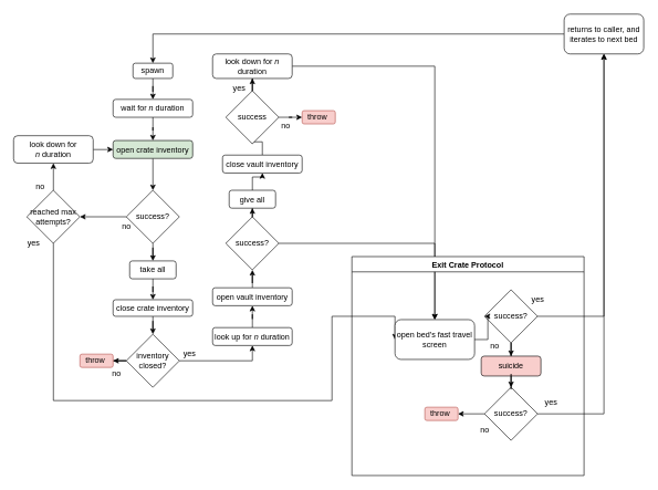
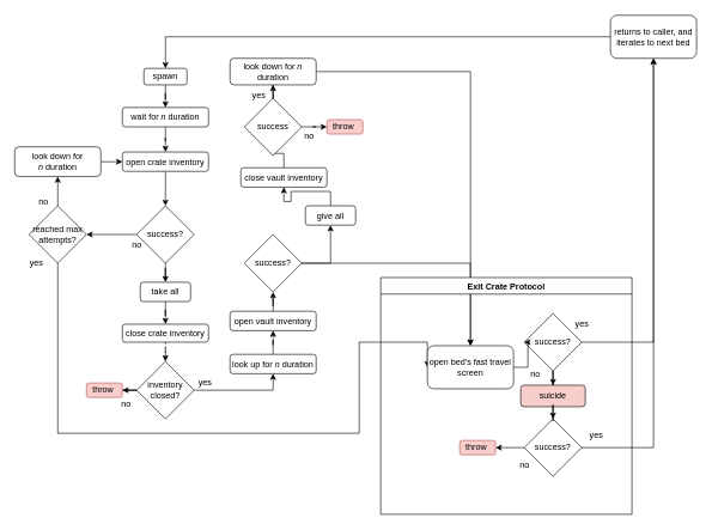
  <mxCell id="0" />
  <mxCell id="1" parent="0" />
  <mxCell id="2" style="edgeStyle=orthogonalEdgeStyle;rounded=0;orthogonalLoop=1;jettySize=auto;html=1;entryX=0.5;entryY=0;entryDx=0;entryDy=0;" parent="1" source="3" target="5" edge="1"><mxGeometry relative="1" as="geometry" /></mxCell>
  <mxCell id="3" value="spawn" style="rounded=1;whiteSpace=wrap;html=1;" parent="1" vertex="1"><mxGeometry x="200" y="94.5" width="60" height="23" as="geometry" /></mxCell>
  <mxCell id="4" style="edgeStyle=orthogonalEdgeStyle;rounded=0;orthogonalLoop=1;jettySize=auto;html=1;entryX=0.5;entryY=0;entryDx=0;entryDy=0;" parent="1" source="5" target="7" edge="1"><mxGeometry relative="1" as="geometry" /></mxCell>
  <mxCell id="5" value="wait for&amp;nbsp;&lt;i&gt;n &lt;/i&gt;duration" style="rounded=1;whiteSpace=wrap;html=1;" parent="1" vertex="1"><mxGeometry x="170" y="149" width="120" height="27" as="geometry" /></mxCell>
  <mxCell id="6" style="edgeStyle=orthogonalEdgeStyle;rounded=0;orthogonalLoop=1;jettySize=auto;html=1;entryX=0.5;entryY=0;entryDx=0;entryDy=0;" parent="1" source="7" target="10" edge="1"><mxGeometry relative="1" as="geometry" /></mxCell>
- <mxCell id="7" value="open crate inventory" style="rounded=1;whiteSpace=wrap;html=1;fillColor=#d5e8d4;" parent="1" vertex="1"><mxGeometry x="170" y="211" width="120" height="27" as="geometry" /></mxCell>
+ <mxCell id="7" value="open crate inventory" style="rounded=1;whiteSpace=wrap;html=1;" parent="1" vertex="1"><mxGeometry x="170" y="211" width="120" height="27" as="geometry" /></mxCell>
  <mxCell id="8" style="edgeStyle=orthogonalEdgeStyle;rounded=0;orthogonalLoop=1;jettySize=auto;html=1;entryX=1;entryY=0.5;entryDx=0;entryDy=0;" parent="1" source="10" target="15" edge="1"><mxGeometry relative="1" as="geometry" /></mxCell>
  <mxCell id="9" style="edgeStyle=orthogonalEdgeStyle;rounded=0;orthogonalLoop=1;jettySize=auto;html=1;entryX=0.5;entryY=0;entryDx=0;entryDy=0;" parent="1" source="10" target="20" edge="1"><mxGeometry relative="1" as="geometry" /></mxCell>
  <mxCell id="10" value="success?" style="rhombus;whiteSpace=wrap;html=1;" parent="1" vertex="1"><mxGeometry x="190" y="286" width="80" height="80" as="geometry" /></mxCell>
  <mxCell id="11" style="edgeStyle=orthogonalEdgeStyle;rounded=0;orthogonalLoop=1;jettySize=auto;html=1;entryX=0;entryY=0.5;entryDx=0;entryDy=0;" parent="1" source="12" target="7" edge="1"><mxGeometry relative="1" as="geometry" /></mxCell>
  <mxCell id="12" value="look down for &lt;i&gt;n&lt;/i&gt;&amp;nbsp;duration" style="rounded=1;whiteSpace=wrap;html=1;" parent="1" vertex="1"><mxGeometry x="20" y="203.75" width="120" height="41.5" as="geometry" /></mxCell>
  <mxCell id="13" style="edgeStyle=orthogonalEdgeStyle;rounded=0;orthogonalLoop=1;jettySize=auto;html=1;entryX=0.5;entryY=1;entryDx=0;entryDy=0;" parent="1" source="15" target="12" edge="1"><mxGeometry relative="1" as="geometry" /></mxCell>
  <mxCell id="14" style="edgeStyle=orthogonalEdgeStyle;rounded=0;orthogonalLoop=1;jettySize=auto;html=1;entryX=0;entryY=0.5;entryDx=0;entryDy=0;" parent="1" source="15" target="50" edge="1"><mxGeometry relative="1" as="geometry"><Array as="points"><mxPoint x="80" y="603" /><mxPoint x="500" y="603" /><mxPoint x="500" y="476" /></Array></mxGeometry></mxCell>
  <mxCell id="15" value="reached max attempts?" style="rhombus;whiteSpace=wrap;html=1;" parent="1" vertex="1"><mxGeometry x="40" y="286" width="80" height="80" as="geometry" /></mxCell>
  <mxCell id="16" value="yes" style="text;html=1;align=center;verticalAlign=middle;resizable=0;points=[];autosize=1;strokeColor=none;fillColor=none;" parent="1" vertex="1"><mxGeometry x="30" y="351" width="40" height="30" as="geometry" /></mxCell>
  <mxCell id="17" value="no" style="text;html=1;align=center;verticalAlign=middle;resizable=0;points=[];autosize=1;strokeColor=none;fillColor=none;" parent="1" vertex="1"><mxGeometry x="40" y="266" width="40" height="30" as="geometry" /></mxCell>
  <mxCell id="18" value="no" style="text;html=1;align=center;verticalAlign=middle;resizable=0;points=[];autosize=1;strokeColor=none;fillColor=none;" parent="1" vertex="1"><mxGeometry x="170" y="326" width="40" height="30" as="geometry" /></mxCell>
  <mxCell id="19" style="edgeStyle=orthogonalEdgeStyle;rounded=0;orthogonalLoop=1;jettySize=auto;html=1;entryX=0.5;entryY=0;entryDx=0;entryDy=0;" parent="1" source="20" target="22" edge="1"><mxGeometry relative="1" as="geometry" /></mxCell>
  <mxCell id="20" value="take all" style="rounded=1;whiteSpace=wrap;html=1;" parent="1" vertex="1"><mxGeometry x="195" y="392.5" width="70" height="27" as="geometry" /></mxCell>
- <mxCell id="21" style="edgeStyle=orthogonalEdgeStyle;rounded=0;orthogonalLoop=1;jettySize=auto;html=1;entryX=0.5;entryY=0;entryDx=0;entryDy=0;" parent="1" source="22" target="25" edge="1"><mxGeometry relative="1" as="geometry" /></mxCell>
+ <mxCell id="21" style="edgeStyle=orthogonalEdgeStyle;rounded=0;orthogonalLoop=1;jettySize=auto;html=1;entryX=0.5;entryY=0;entryDx=0;entryDy=0;dashed=1;" parent="1" source="22" target="25" edge="1"><mxGeometry relative="1" as="geometry" /></mxCell>
  <mxCell id="22" value="close crate inventory" style="rounded=1;whiteSpace=wrap;html=1;" parent="1" vertex="1"><mxGeometry x="170" y="451" width="120" height="25" as="geometry" /></mxCell>
  <mxCell id="23" style="edgeStyle=orthogonalEdgeStyle;rounded=0;orthogonalLoop=1;jettySize=auto;html=1;entryX=1;entryY=0.5;entryDx=0;entryDy=0;" parent="1" source="25" target="26" edge="1"><mxGeometry relative="1" as="geometry" /></mxCell>
  <mxCell id="24" style="edgeStyle=orthogonalEdgeStyle;rounded=0;orthogonalLoop=1;jettySize=auto;html=1;entryX=0.5;entryY=1;entryDx=0;entryDy=0;" parent="1" source="25" target="29" edge="1"><mxGeometry relative="1" as="geometry" /></mxCell>
  <mxCell id="25" value="inventory closed?" style="rhombus;whiteSpace=wrap;html=1;" parent="1" vertex="1"><mxGeometry x="190" y="503" width="80" height="80" as="geometry" /></mxCell>
  <mxCell id="26" value="throw&amp;nbsp;" style="rounded=1;whiteSpace=wrap;html=1;fillColor=#f8cecc;strokeColor=#b85450;" parent="1" vertex="1"><mxGeometry x="120" y="533" width="50" height="20" as="geometry" /></mxCell>
  <mxCell id="27" value="no" style="text;html=1;align=center;verticalAlign=middle;resizable=0;points=[];autosize=1;strokeColor=none;fillColor=none;" parent="1" vertex="1"><mxGeometry x="155" y="548" width="40" height="30" as="geometry" /></mxCell>
  <mxCell id="28" style="edgeStyle=orthogonalEdgeStyle;rounded=0;orthogonalLoop=1;jettySize=auto;html=1;entryX=0.5;entryY=1;entryDx=0;entryDy=0;" parent="1" source="29" target="32" edge="1"><mxGeometry relative="1" as="geometry" /></mxCell>
  <mxCell id="29" value="look up for &lt;i&gt;n &lt;/i&gt;duration" style="rounded=1;whiteSpace=wrap;html=1;" parent="1" vertex="1"><mxGeometry x="320" y="493" width="120" height="27" as="geometry" /></mxCell>
  <mxCell id="30" value="yes" style="text;html=1;align=center;verticalAlign=middle;resizable=0;points=[];autosize=1;strokeColor=none;fillColor=none;" parent="1" vertex="1"><mxGeometry x="265" y="518" width="40" height="30" as="geometry" /></mxCell>
  <mxCell id="31" style="edgeStyle=orthogonalEdgeStyle;rounded=0;orthogonalLoop=1;jettySize=auto;html=1;entryX=0.5;entryY=1;entryDx=0;entryDy=0;" parent="1" source="32" target="35" edge="1"><mxGeometry relative="1" as="geometry" /></mxCell>
  <mxCell id="32" value="open vault inventory" style="rounded=1;whiteSpace=wrap;html=1;" parent="1" vertex="1"><mxGeometry x="320" y="433" width="120" height="27" as="geometry" /></mxCell>
  <mxCell id="33" style="edgeStyle=orthogonalEdgeStyle;rounded=0;orthogonalLoop=1;jettySize=auto;html=1;entryX=0.5;entryY=1;entryDx=0;entryDy=0;" parent="1" source="35" target="37" edge="1"><mxGeometry relative="1" as="geometry"><mxPoint x="380" y="456" as="targetPoint" /></mxGeometry></mxCell>
  <mxCell id="34" style="edgeStyle=orthogonalEdgeStyle;rounded=0;orthogonalLoop=1;jettySize=auto;html=1;entryX=0.5;entryY=0;entryDx=0;entryDy=0;" parent="1" source="35" target="50" edge="1"><mxGeometry relative="1" as="geometry" /></mxCell>
  <mxCell id="35" value="success?" style="rhombus;whiteSpace=wrap;html=1;" parent="1" vertex="1"><mxGeometry x="340" y="326" width="80" height="80" as="geometry" /></mxCell>
  <mxCell id="36" style="edgeStyle=orthogonalEdgeStyle;rounded=0;orthogonalLoop=1;jettySize=auto;html=1;entryX=0.5;entryY=1;entryDx=0;entryDy=0;" parent="1" source="37" target="39" edge="1"><mxGeometry relative="1" as="geometry" /></mxCell>
- <mxCell id="37" value="give all" style="rounded=1;whiteSpace=wrap;html=1;" parent="1" vertex="1"><mxGeometry x="345" y="286" width="70" height="27" as="geometry" /></mxCell>
+ <mxCell id="37" value="give all" style="rounded=1;whiteSpace=wrap;html=1;" parent="1" vertex="1"><mxGeometry x="425" y="286" width="70" height="27" as="geometry" /></mxCell>
  <mxCell id="38" style="edgeStyle=orthogonalEdgeStyle;rounded=0;orthogonalLoop=1;jettySize=auto;html=1;entryX=0.5;entryY=1;entryDx=0;entryDy=0;" parent="1" source="39" target="42" edge="1"><mxGeometry relative="1" as="geometry" /></mxCell>
  <mxCell id="39" value="close vault inventory" style="rounded=1;whiteSpace=wrap;html=1;" parent="1" vertex="1"><mxGeometry x="335" y="233" width="120" height="27" as="geometry" /></mxCell>
  <mxCell id="40" style="edgeStyle=orthogonalEdgeStyle;rounded=0;orthogonalLoop=1;jettySize=auto;html=1;entryX=0.5;entryY=1;entryDx=0;entryDy=0;" parent="1" source="42" target="44" edge="1"><mxGeometry relative="1" as="geometry" /></mxCell>
  <mxCell id="41" style="edgeStyle=orthogonalEdgeStyle;rounded=0;orthogonalLoop=1;jettySize=auto;html=1;entryX=0;entryY=0.5;entryDx=0;entryDy=0;" parent="1" source="42" target="63" edge="1"><mxGeometry relative="1" as="geometry" /></mxCell>
  <mxCell id="42" value="success" style="rhombus;whiteSpace=wrap;html=1;" parent="1" vertex="1"><mxGeometry x="340" y="136" width="80" height="80" as="geometry" /></mxCell>
  <mxCell id="43" style="edgeStyle=orthogonalEdgeStyle;rounded=0;orthogonalLoop=1;jettySize=auto;html=1;entryX=0.5;entryY=0;entryDx=0;entryDy=0;" parent="1" source="44" target="50" edge="1"><mxGeometry relative="1" as="geometry" /></mxCell>
  <mxCell id="44" value="look down for &lt;i&gt;n &lt;/i&gt;duration" style="rounded=1;whiteSpace=wrap;html=1;" parent="1" vertex="1"><mxGeometry x="320" y="80.5" width="120" height="37" as="geometry" /></mxCell>
  <mxCell id="45" value="yes" style="text;html=1;align=center;verticalAlign=middle;resizable=0;points=[];autosize=1;strokeColor=none;fillColor=none;" parent="1" vertex="1"><mxGeometry x="340" y="117.5" width="40" height="30" as="geometry" /></mxCell>
  <mxCell id="46" value="no" style="text;html=1;align=center;verticalAlign=middle;resizable=0;points=[];autosize=1;strokeColor=none;fillColor=none;" parent="1" vertex="1"><mxGeometry x="410" y="173.75" width="40" height="30" as="geometry" /></mxCell>
  <mxCell id="47" style="edgeStyle=orthogonalEdgeStyle;rounded=0;orthogonalLoop=1;jettySize=auto;html=1;entryX=0.5;entryY=0;entryDx=0;entryDy=0;" parent="1" source="48" target="3" edge="1"><mxGeometry relative="1" as="geometry" /></mxCell>
  <mxCell id="48" value="returns to caller, and iterates to next bed" style="rounded=1;whiteSpace=wrap;html=1;" parent="1" vertex="1"><mxGeometry x="850" y="20.5" width="120" height="60" as="geometry" /></mxCell>
  <mxCell id="49" value="Exit Crate Protocol" style="swimlane;" parent="1" vertex="1"><mxGeometry x="530" y="386" width="350" height="330" as="geometry"><mxRectangle x="610" y="413" width="150" height="30" as="alternateBounds" /></mxGeometry></mxCell>
  <mxCell id="50" value="open bed's fast travel screen" style="rounded=1;whiteSpace=wrap;html=1;" parent="49" vertex="1"><mxGeometry x="65" y="95" width="120" height="60" as="geometry" /></mxCell>
  <mxCell id="51" value="success?" style="rhombus;whiteSpace=wrap;html=1;" parent="49" vertex="1"><mxGeometry x="200" y="50" width="80" height="80" as="geometry" /></mxCell>
  <mxCell id="52" style="edgeStyle=orthogonalEdgeStyle;rounded=0;orthogonalLoop=1;jettySize=auto;html=1;entryX=0;entryY=0.5;entryDx=0;entryDy=0;" parent="49" source="50" target="51" edge="1"><mxGeometry relative="1" as="geometry" /></mxCell>
  <mxCell id="53" value="suicide" style="rounded=1;whiteSpace=wrap;html=1;fillColor=#f8cecc;" parent="49" vertex="1"><mxGeometry x="195" y="150" width="90" height="30" as="geometry" /></mxCell>
  <mxCell id="54" style="edgeStyle=orthogonalEdgeStyle;rounded=0;orthogonalLoop=1;jettySize=auto;html=1;entryX=0.5;entryY=0;entryDx=0;entryDy=0;" parent="49" source="51" target="53" edge="1"><mxGeometry relative="1" as="geometry"><mxPoint x="240" y="160" as="targetPoint" /></mxGeometry></mxCell>
  <mxCell id="55" style="edgeStyle=orthogonalEdgeStyle;rounded=0;orthogonalLoop=1;jettySize=auto;html=1;entryX=1;entryY=0.5;entryDx=0;entryDy=0;" parent="49" source="56" target="60" edge="1"><mxGeometry relative="1" as="geometry" /></mxCell>
  <mxCell id="56" value="success?" style="rhombus;whiteSpace=wrap;html=1;" parent="49" vertex="1"><mxGeometry x="200" y="197" width="80" height="80" as="geometry" /></mxCell>
  <mxCell id="57" style="edgeStyle=orthogonalEdgeStyle;rounded=0;orthogonalLoop=1;jettySize=auto;html=1;entryX=0.5;entryY=0;entryDx=0;entryDy=0;" parent="49" source="53" target="56" edge="1"><mxGeometry relative="1" as="geometry" /></mxCell>
  <mxCell id="58" value="no" style="text;html=1;align=center;verticalAlign=middle;resizable=0;points=[];autosize=1;strokeColor=none;fillColor=none;" parent="49" vertex="1"><mxGeometry x="180" y="247" width="40" height="30" as="geometry" /></mxCell>
  <mxCell id="59" value="yes" style="text;html=1;align=center;verticalAlign=middle;resizable=0;points=[];autosize=1;strokeColor=none;fillColor=none;" parent="49" vertex="1"><mxGeometry x="280" y="205" width="40" height="30" as="geometry" /></mxCell>
  <mxCell id="60" value="throw&amp;nbsp;" style="rounded=1;whiteSpace=wrap;html=1;fillColor=#f8cecc;strokeColor=#b85450;" parent="49" vertex="1"><mxGeometry x="110" y="227" width="50" height="20" as="geometry" /></mxCell>
  <mxCell id="61" value="yes" style="text;html=1;align=center;verticalAlign=middle;resizable=0;points=[];autosize=1;strokeColor=none;fillColor=none;" vertex="1" parent="49"><mxGeometry x="260" y="50" width="40" height="30" as="geometry" /></mxCell>
  <mxCell id="62" value="no" style="text;html=1;align=center;verticalAlign=middle;resizable=0;points=[];autosize=1;strokeColor=none;fillColor=none;" vertex="1" parent="49"><mxGeometry x="195" y="120" width="40" height="30" as="geometry" /></mxCell>
  <mxCell id="63" value="throw&amp;nbsp;" style="rounded=1;whiteSpace=wrap;html=1;fillColor=#f8cecc;strokeColor=#b85450;" parent="1" vertex="1"><mxGeometry x="455" y="166" width="50" height="20" as="geometry" /></mxCell>
  <mxCell id="64" style="edgeStyle=orthogonalEdgeStyle;rounded=0;orthogonalLoop=1;jettySize=auto;html=1;" parent="1" source="56" target="48" edge="1"><mxGeometry relative="1" as="geometry" /></mxCell>
  <mxCell id="65" style="edgeStyle=orthogonalEdgeStyle;rounded=0;orthogonalLoop=1;jettySize=auto;html=1;entryX=0.5;entryY=1;entryDx=0;entryDy=0;" edge="1" parent="1" source="51" target="48"><mxGeometry relative="1" as="geometry"><mxPoint x="920" y="103" as="targetPoint" /></mxGeometry></mxCell>
